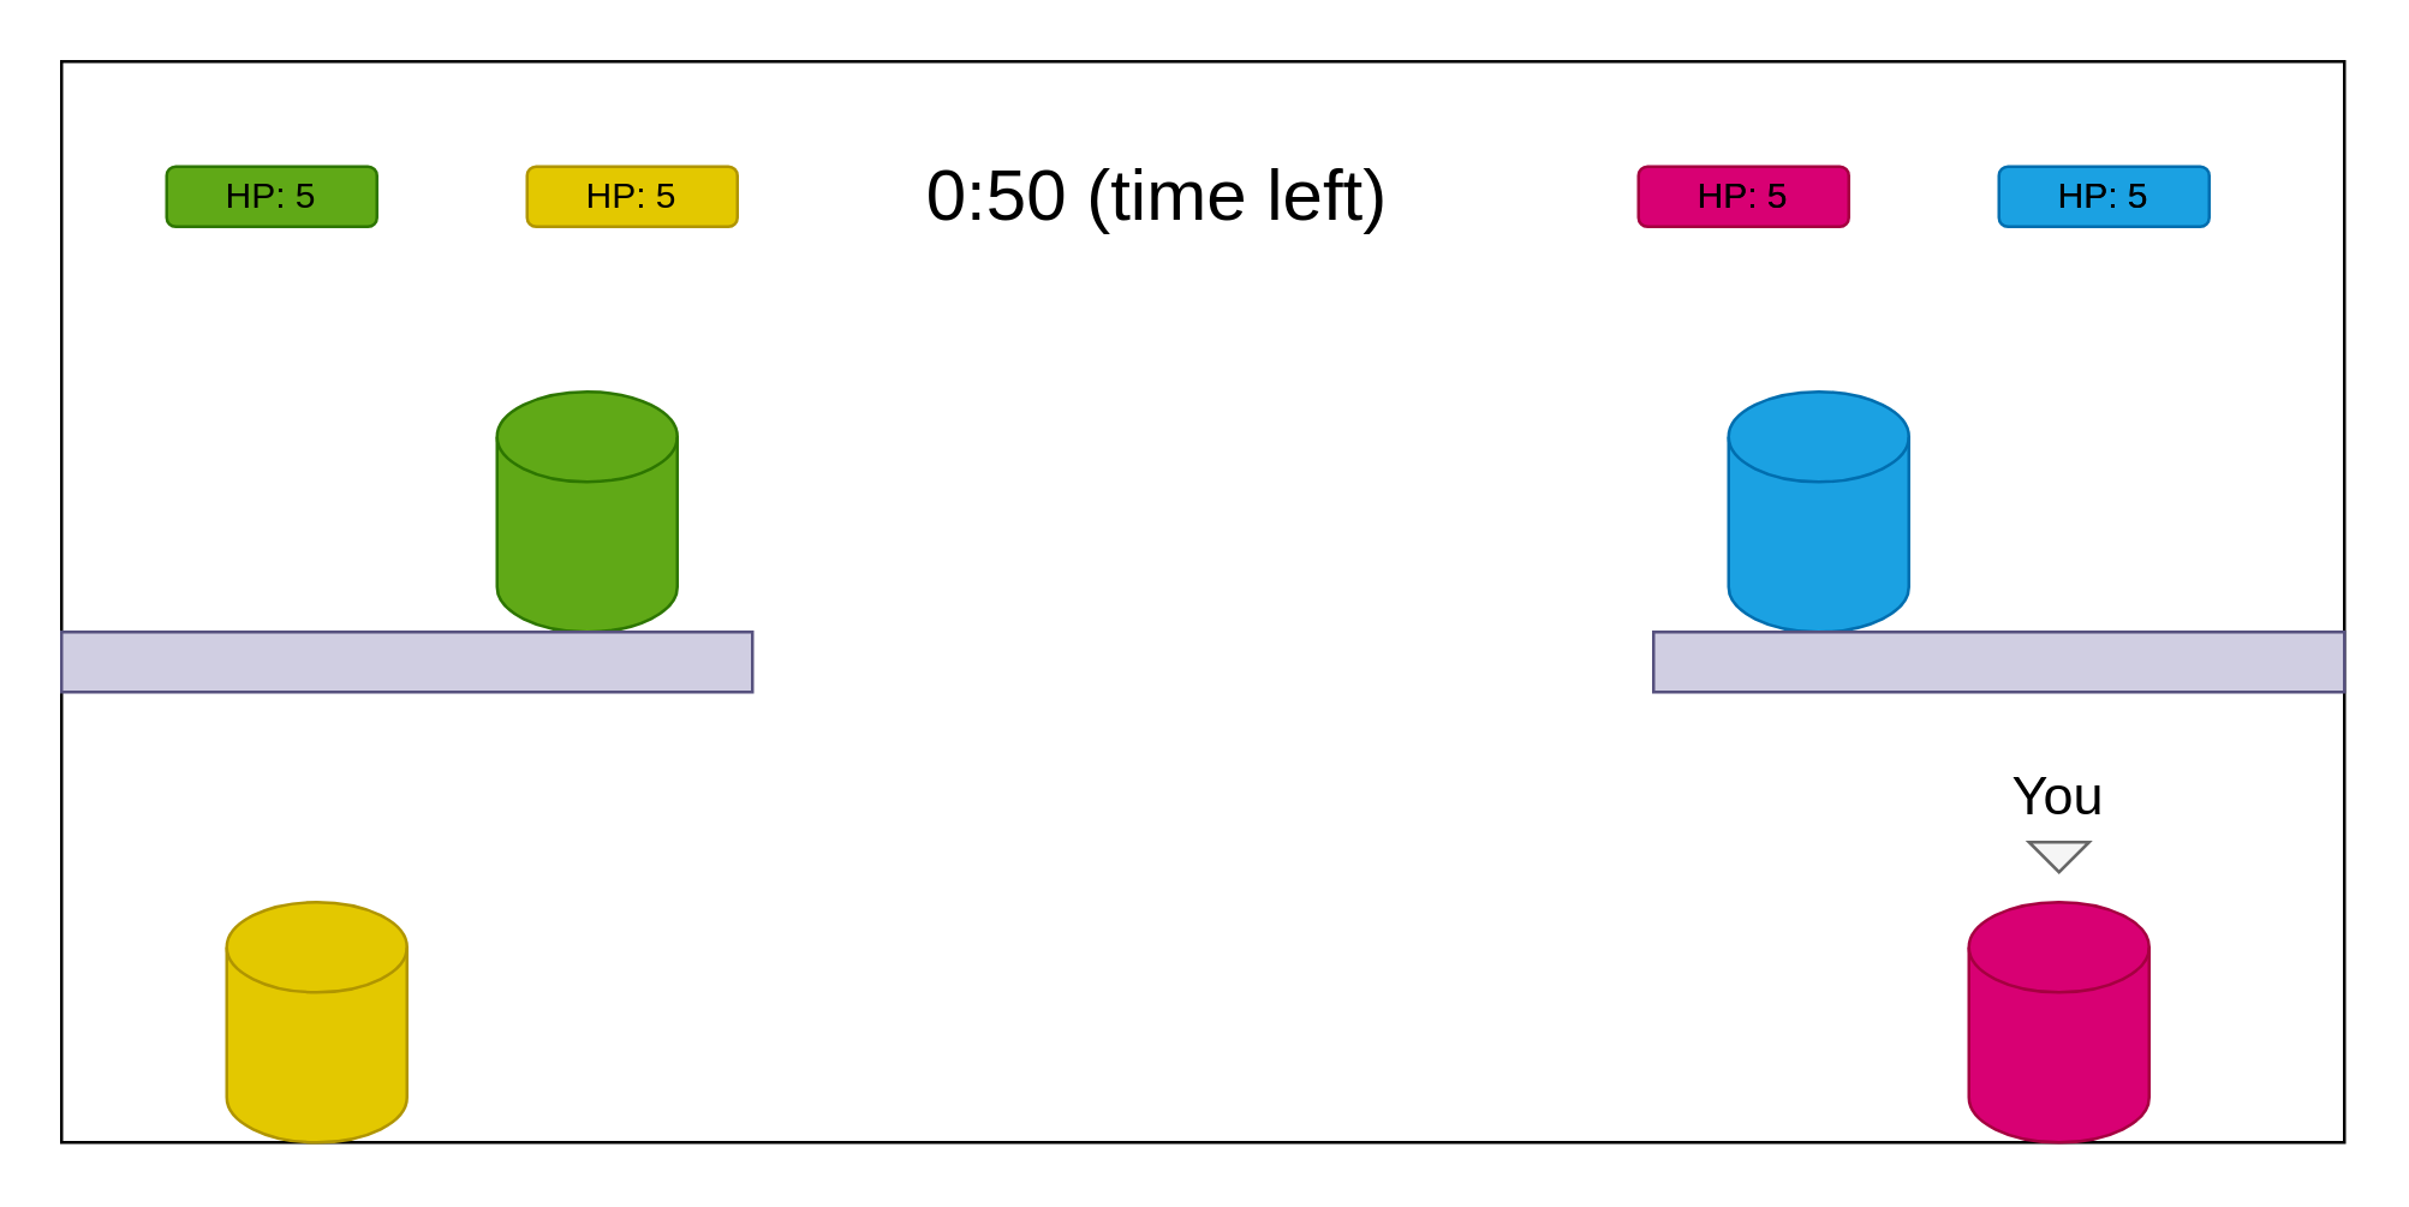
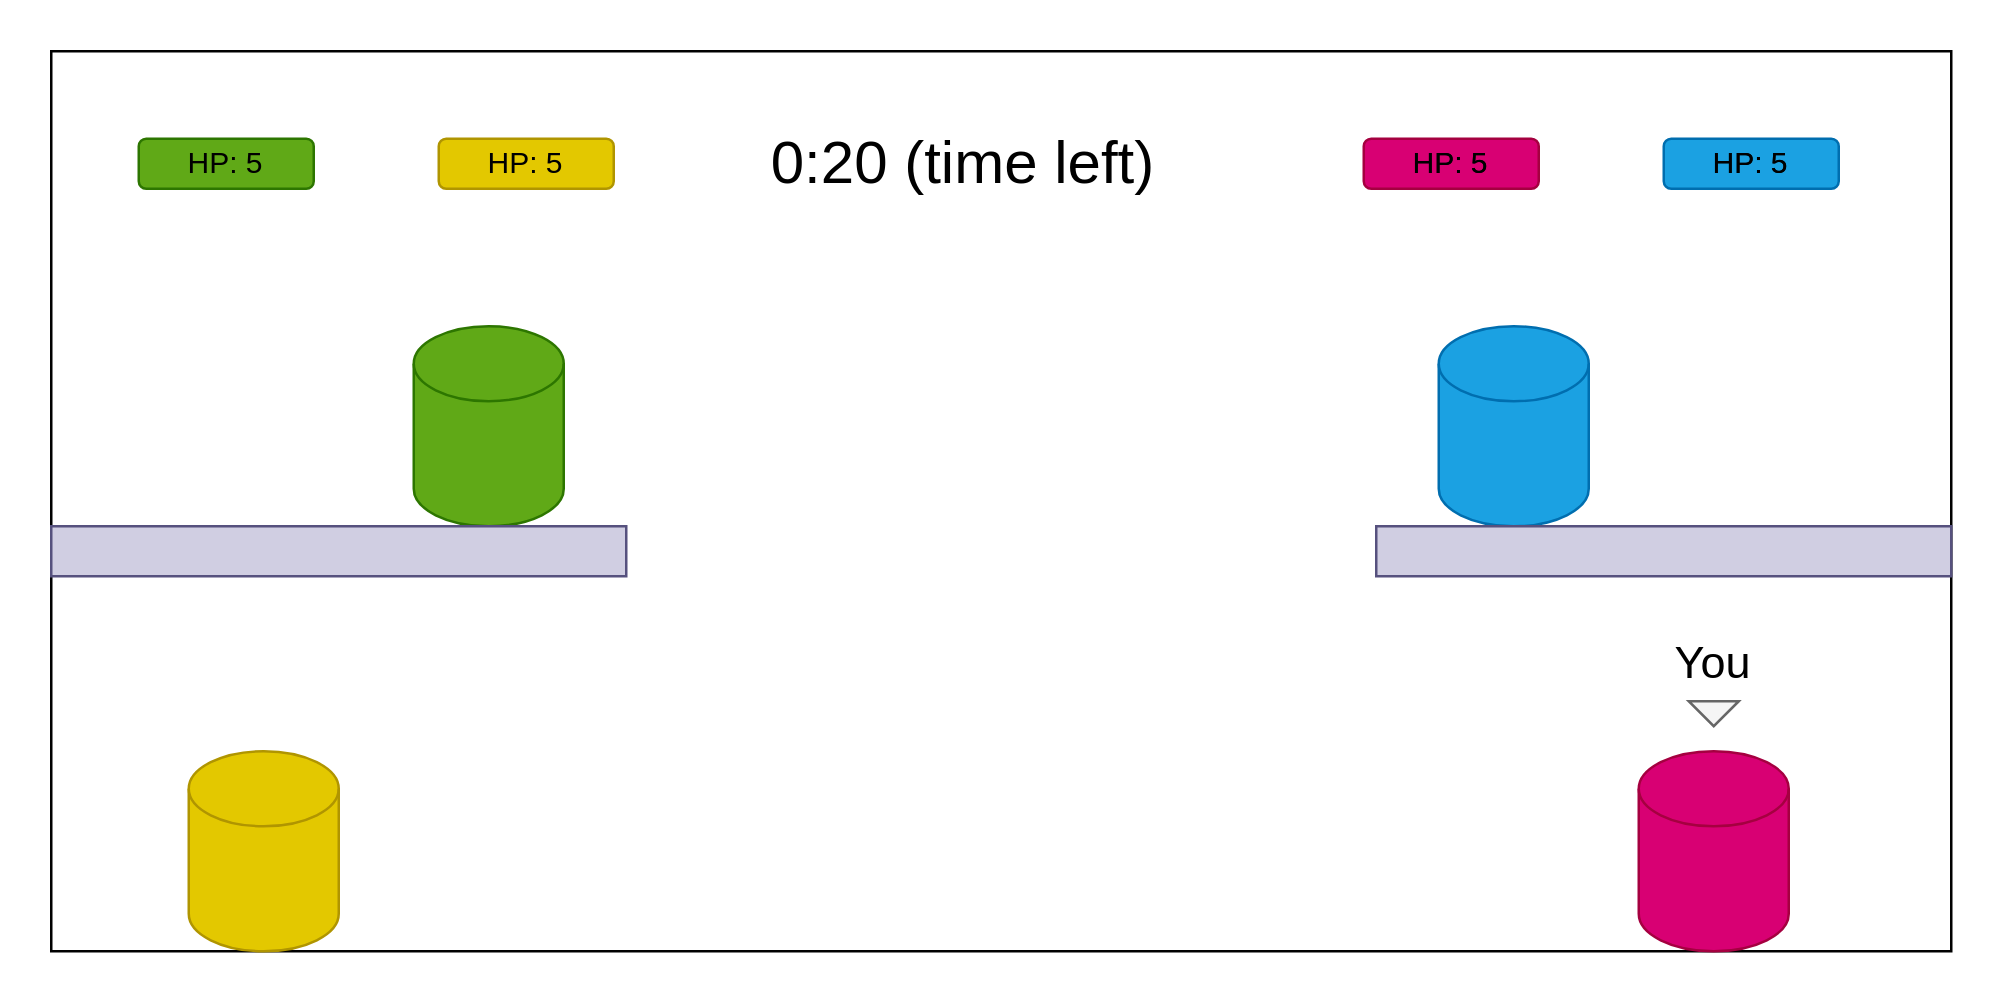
  <mxCell id="0" />
  <mxCell id="1" parent="0" />
  <mxCell id="2" value="" style="rounded=0;whiteSpace=wrap;html=1;" vertex="1" parent="1"><mxGeometry x="20" y="20" width="760" height="360" as="geometry" /></mxCell>
  <mxCell id="3" value="" style="rounded=1;whiteSpace=wrap;html=1;fillColor=#60a917;fontColor=#ffffff;strokeColor=#2D7600;" vertex="1" parent="1"><mxGeometry x="55" y="55" width="70" height="20" as="geometry" /></mxCell>
  <mxCell id="4" value="" style="rounded=1;whiteSpace=wrap;html=1;fillColor=#e3c800;fontColor=#000000;strokeColor=#B09500;" vertex="1" parent="1"><mxGeometry x="175" y="55" width="70" height="20" as="geometry" /></mxCell>
  <mxCell id="5" value="&lt;font color=&quot;#000000&quot;&gt;HP: 5&lt;/font&gt;" style="text;html=1;strokeColor=none;fillColor=none;align=center;verticalAlign=middle;whiteSpace=wrap;rounded=0;" vertex="1" parent="1"><mxGeometry x="180" y="50" width="60" height="30" as="geometry" /></mxCell>
  <mxCell id="6" value="" style="rounded=1;whiteSpace=wrap;html=1;fillColor=#d80073;fontColor=#ffffff;strokeColor=#A50040;" vertex="1" parent="1"><mxGeometry x="545" y="55" width="70" height="20" as="geometry" /></mxCell>
  <mxCell id="7" value="HP: 5" style="text;html=1;strokeColor=none;fillColor=none;align=center;verticalAlign=middle;whiteSpace=wrap;rounded=0;" vertex="1" parent="1"><mxGeometry x="550" y="50" width="60" height="30" as="geometry" /></mxCell>
  <mxCell id="8" value="" style="rounded=1;whiteSpace=wrap;html=1;fillColor=#1ba1e2;fontColor=#ffffff;strokeColor=#006EAF;" vertex="1" parent="1"><mxGeometry x="665" y="55" width="70" height="20" as="geometry" /></mxCell>
  <mxCell id="9" value="HP: 5" style="text;html=1;strokeColor=none;fillColor=none;align=center;verticalAlign=middle;whiteSpace=wrap;rounded=0;" vertex="1" parent="1"><mxGeometry x="670" y="50" width="60" height="30" as="geometry" /></mxCell>
  <mxCell id="10" value="&lt;font color=&quot;#000000&quot;&gt;HP: 5&lt;/font&gt;" style="text;html=1;strokeColor=none;fillColor=none;align=center;verticalAlign=middle;whiteSpace=wrap;rounded=0;" vertex="1" parent="1"><mxGeometry x="60" y="50" width="60" height="30" as="geometry" /></mxCell>
  <mxCell id="11" value="&lt;font color=&quot;#000000&quot;&gt;HP: 5&lt;/font&gt;" style="text;html=1;strokeColor=none;fillColor=none;align=center;verticalAlign=middle;whiteSpace=wrap;rounded=0;" vertex="1" parent="1"><mxGeometry x="550" y="50" width="60" height="30" as="geometry" /></mxCell>
  <mxCell id="12" value="&lt;font color=&quot;#000000&quot;&gt;HP: 5&lt;/font&gt;" style="text;html=1;strokeColor=none;fillColor=none;align=center;verticalAlign=middle;whiteSpace=wrap;rounded=0;" vertex="1" parent="1"><mxGeometry x="670" y="50" width="60" height="30" as="geometry" /></mxCell>
- <mxCell id="13" value="&lt;font style=&quot;font-size: 24px;&quot;&gt;0:50 (time left)&lt;br&gt;&lt;/font&gt;" style="text;html=1;strokeColor=none;fillColor=none;align=center;verticalAlign=middle;whiteSpace=wrap;rounded=0;" vertex="1" parent="1"><mxGeometry x="285" y="35" width="200" height="60" as="geometry" /></mxCell>
+ <mxCell id="13" value="&lt;font style=&quot;font-size: 24px;&quot;&gt;0:20 (time left)&lt;br&gt;&lt;/font&gt;" style="text;html=1;strokeColor=none;fillColor=none;align=center;verticalAlign=middle;whiteSpace=wrap;rounded=0;" vertex="1" parent="1"><mxGeometry x="285" y="35" width="200" height="60" as="geometry" /></mxCell>
  <mxCell id="14" value="" style="shape=cylinder3;whiteSpace=wrap;html=1;boundedLbl=1;backgroundOutline=1;size=15;fillColor=#60a917;fontColor=#ffffff;strokeColor=#2D7600;" vertex="1" parent="1"><mxGeometry x="165" y="130" width="60" height="80" as="geometry" /></mxCell>
  <mxCell id="15" value="" style="shape=cylinder3;whiteSpace=wrap;html=1;boundedLbl=1;backgroundOutline=1;size=15;fillColor=#e3c800;fontColor=#000000;strokeColor=#B09500;" vertex="1" parent="1"><mxGeometry x="75" y="300" width="60" height="80" as="geometry" /></mxCell>
  <mxCell id="16" value="" style="shape=cylinder3;whiteSpace=wrap;html=1;boundedLbl=1;backgroundOutline=1;size=15;fillColor=#d80073;fontColor=#ffffff;strokeColor=#A50040;" vertex="1" parent="1"><mxGeometry x="655" y="300" width="60" height="80" as="geometry" /></mxCell>
  <mxCell id="17" value="" style="shape=cylinder3;whiteSpace=wrap;html=1;boundedLbl=1;backgroundOutline=1;size=15;fillColor=#1ba1e2;fontColor=#ffffff;strokeColor=#006EAF;" vertex="1" parent="1"><mxGeometry x="575" y="130" width="60" height="80" as="geometry" /></mxCell>
  <mxCell id="18" value="" style="rounded=0;whiteSpace=wrap;html=1;fillColor=#d0cee2;strokeColor=#56517e;" vertex="1" parent="1"><mxGeometry x="20" y="210" width="230" height="20" as="geometry" /></mxCell>
  <mxCell id="19" value="" style="rounded=0;whiteSpace=wrap;html=1;fillColor=#d0cee2;strokeColor=#56517e;" vertex="1" parent="1"><mxGeometry x="550" y="210" width="230" height="20" as="geometry" /></mxCell>
  <mxCell id="20" value="&lt;font style=&quot;font-size: 18px;&quot;&gt;You&lt;/font&gt;" style="text;html=1;strokeColor=none;fillColor=none;align=center;verticalAlign=middle;whiteSpace=wrap;rounded=0;" vertex="1" parent="1"><mxGeometry x="655" y="250" width="60" height="30" as="geometry" /></mxCell>
  <mxCell id="21" value="" style="triangle;whiteSpace=wrap;html=1;rotation=90;fillColor=#f5f5f5;fontColor=#333333;strokeColor=#666666;" vertex="1" parent="1"><mxGeometry x="680" y="275" width="10" height="20" as="geometry" /></mxCell>
